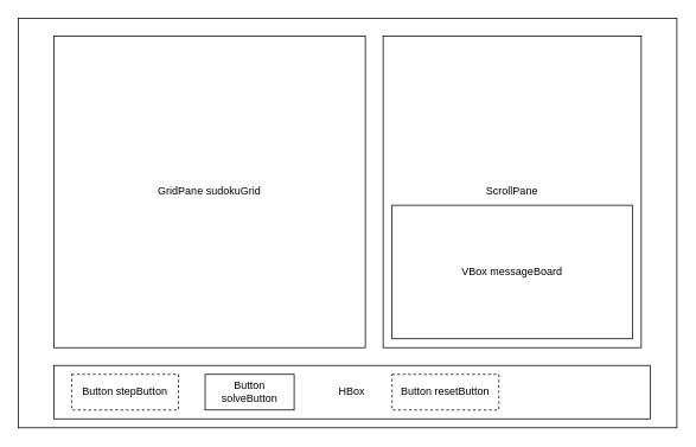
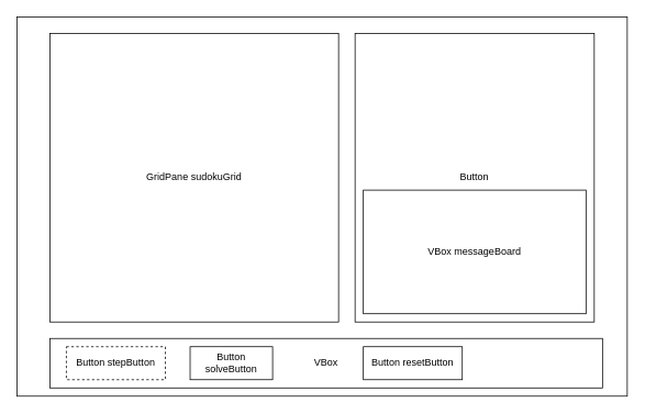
  <mxCell id="0" />
  <mxCell id="1" parent="0" />
  <mxCell id="2" value="" style="rounded=0;whiteSpace=wrap;html=1;" vertex="1" parent="1"><mxGeometry x="20" y="20" width="740" height="460" as="geometry" /></mxCell>
  <mxCell id="3" value="GridPane sudokuGrid" style="whiteSpace=wrap;html=1;aspect=fixed;" vertex="1" parent="1"><mxGeometry x="60" y="40" width="350" height="350" as="geometry" /></mxCell>
- <mxCell id="4" value="HBox" style="rounded=0;whiteSpace=wrap;html=1;" vertex="1" parent="1"><mxGeometry x="60" y="410" width="670" height="60" as="geometry" /></mxCell>
+ <mxCell id="4" value="VBox" style="rounded=0;whiteSpace=wrap;html=1;" vertex="1" parent="1"><mxGeometry x="60" y="410" width="670" height="60" as="geometry" /></mxCell>
  <mxCell id="5" value="Button stepButton" style="rounded=0;whiteSpace=wrap;html=1;dashed=1;" vertex="1" parent="1"><mxGeometry x="80" y="420" width="120" height="40" as="geometry" /></mxCell>
  <mxCell id="6" value="Button solveButton" style="rounded=0;whiteSpace=wrap;html=1;" vertex="1" parent="1"><mxGeometry x="230" y="420" width="100" height="40" as="geometry" /></mxCell>
- <mxCell id="7" value="Button resetButton" style="rounded=0;whiteSpace=wrap;html=1;dashed=1;" vertex="1" parent="1"><mxGeometry x="440" y="420" width="120" height="40" as="geometry" /></mxCell>
- <mxCell id="8" value="ScrollPane" style="rounded=0;whiteSpace=wrap;html=1;" vertex="1" parent="1"><mxGeometry x="430" y="40" width="290" height="350" as="geometry" /></mxCell>
+ <mxCell id="7" value="Button resetButton" style="rounded=0;whiteSpace=wrap;html=1;" vertex="1" parent="1"><mxGeometry x="440" y="420" width="120" height="40" as="geometry" /></mxCell>
+ <mxCell id="8" value="Button" style="rounded=0;whiteSpace=wrap;html=1;" vertex="1" parent="1"><mxGeometry x="430" y="40" width="290" height="350" as="geometry" /></mxCell>
  <mxCell id="9" value="VBox messageBoard" style="rounded=0;whiteSpace=wrap;html=1;" vertex="1" parent="1"><mxGeometry x="440" y="230" width="270" height="150" as="geometry" /></mxCell>
